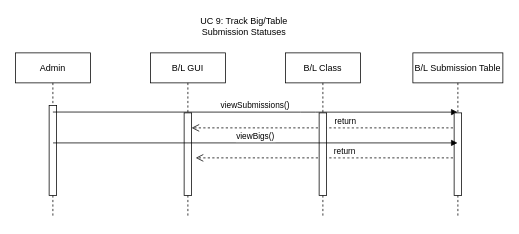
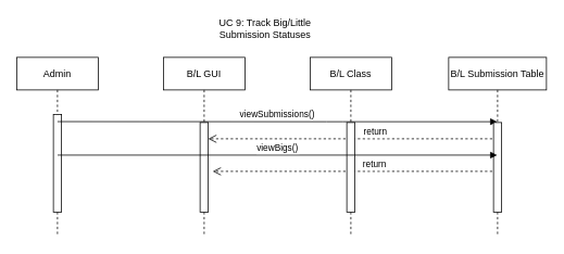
  <mxCell id="0" />
  <mxCell id="1" parent="0" />
  <mxCell id="2" value="Admin" style="shape=umlLifeline;perimeter=lifelinePerimeter;container=1;collapsible=0;recursiveResize=0;rounded=0;shadow=0;strokeWidth=1;" parent="1" vertex="1"><mxGeometry x="20" y="70" width="100" height="220" as="geometry" /></mxCell>
  <mxCell id="3" value="" style="points=[];perimeter=orthogonalPerimeter;rounded=0;shadow=0;strokeWidth=1;" parent="2" vertex="1"><mxGeometry x="45" y="70" width="10" height="120" as="geometry" /></mxCell>
  <mxCell id="4" value="B/L GUI" style="shape=umlLifeline;perimeter=lifelinePerimeter;container=1;collapsible=0;recursiveResize=0;rounded=0;shadow=0;strokeWidth=1;" parent="1" vertex="1"><mxGeometry x="200" y="70" width="100" height="220" as="geometry" /></mxCell>
  <mxCell id="5" value="" style="points=[];perimeter=orthogonalPerimeter;rounded=0;shadow=0;strokeWidth=1;" parent="4" vertex="1"><mxGeometry x="45" y="80" width="10" height="110" as="geometry" /></mxCell>
  <mxCell id="6" value="return" style="verticalAlign=bottom;endArrow=open;dashed=1;endSize=8;shadow=0;strokeWidth=1;" edge="1" parent="4" source="12"><mxGeometry x="-0.143" relative="1" as="geometry"><mxPoint x="60.5" y="140" as="targetPoint" /><mxPoint x="235" y="140" as="sourcePoint" /><Array as="points"><mxPoint x="175.5" y="140" /></Array><mxPoint as="offset" /></mxGeometry></mxCell>
  <mxCell id="7" value="viewSubmissions()" style="verticalAlign=bottom;endArrow=block;shadow=0;strokeWidth=1;exitX=0.5;exitY=0.074;exitDx=0;exitDy=0;exitPerimeter=0;" parent="1" source="3" target="12" edge="1"><mxGeometry relative="1" as="geometry"><mxPoint x="80" y="154" as="sourcePoint" /><Array as="points"><mxPoint x="410" y="149" /></Array></mxGeometry></mxCell>
  <mxCell id="8" value="return" style="verticalAlign=bottom;endArrow=open;dashed=1;endSize=8;shadow=0;strokeWidth=1;" parent="1" source="12" target="5" edge="1"><mxGeometry x="-0.157" relative="1" as="geometry"><mxPoint x="140" y="247" as="targetPoint" /><Array as="points"><mxPoint x="370" y="170" /></Array><mxPoint as="offset" /></mxGeometry></mxCell>
- <mxCell id="9" value="UC 9: Track Big/Table Submission Statuses" style="text;strokeColor=none;fillColor=none;html=1;align=center;verticalAlign=middle;whiteSpace=wrap;rounded=0;hachureGap=4;" vertex="1" parent="1"><mxGeometry x="255" y="20" width="140" height="30" as="geometry" /></mxCell>
+ <mxCell id="9" value="UC 9: Track Big/Little Submission Statuses" style="text;strokeColor=none;fillColor=none;html=1;align=center;verticalAlign=middle;whiteSpace=wrap;rounded=0;hachureGap=4;" vertex="1" parent="1"><mxGeometry x="255" y="20" width="140" height="30" as="geometry" /></mxCell>
  <mxCell id="10" value="B/L Class" style="shape=umlLifeline;perimeter=lifelinePerimeter;container=1;collapsible=0;recursiveResize=0;rounded=0;shadow=0;strokeWidth=1;" vertex="1" parent="1"><mxGeometry x="380" y="70" width="100" height="220" as="geometry" /></mxCell>
  <mxCell id="11" value="" style="points=[];perimeter=orthogonalPerimeter;rounded=0;shadow=0;strokeWidth=1;" vertex="1" parent="10"><mxGeometry x="45" y="80" width="10" height="110" as="geometry" /></mxCell>
  <mxCell id="12" value="B/L Submission Table" style="shape=umlLifeline;perimeter=lifelinePerimeter;container=1;collapsible=0;recursiveResize=0;rounded=0;shadow=0;strokeWidth=1;" vertex="1" parent="1"><mxGeometry x="550" y="70" width="120" height="220" as="geometry" /></mxCell>
  <mxCell id="13" value="" style="points=[];perimeter=orthogonalPerimeter;rounded=0;shadow=0;strokeWidth=1;" vertex="1" parent="12"><mxGeometry x="55" y="80" width="10" height="110" as="geometry" /></mxCell>
  <mxCell id="14" value="viewBigs()" style="verticalAlign=bottom;endArrow=block;shadow=0;strokeWidth=1;exitX=0.5;exitY=0.074;exitDx=0;exitDy=0;exitPerimeter=0;" edge="1" parent="1" target="12"><mxGeometry relative="1" as="geometry"><mxPoint x="70.25" y="190.06" as="sourcePoint" /><mxPoint x="249.75" y="190" as="targetPoint" /><Array as="points" /></mxGeometry></mxCell>
